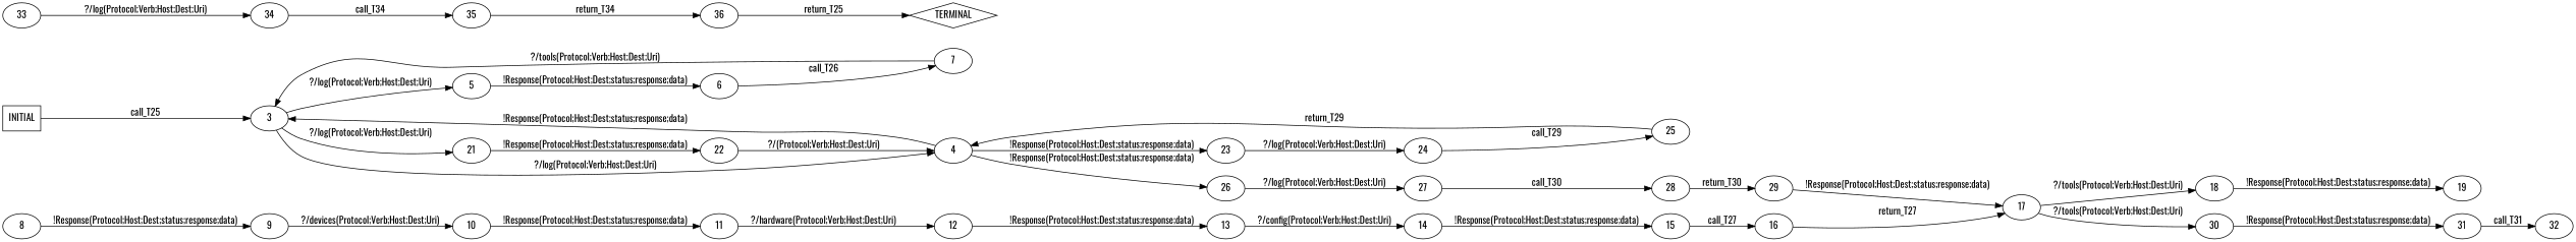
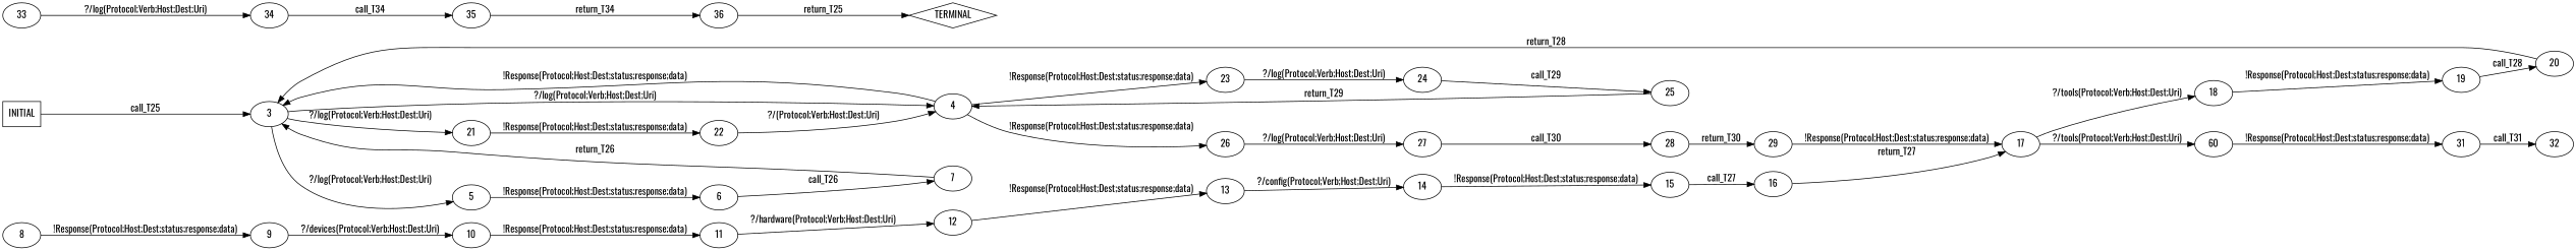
  digraph {
    fontname=Oswald
    rankdir=LR
    node [fontname=Oswald]
    edge [fontname=Oswald]
    n1 [label=INITIAL shape=box]
    n2 [label=3]
    n3 [label=4]
    n4 [label=5]
    n5 [label=21]
    n6 [label=TERMINAL shape=diamond]
    n7 [label=23]
    n8 [label=26]
    n9 [label=6]
    n10 [label=8]
    n11 [label=9]
    n12 [label=22]
    n13 [label=24]
    n14 [label=27]
    n15 [label=7]
    n16 [label=10]
    n17 [label=11]
    n18 [label=12]
    n19 [label=13]
    n20 [label=14]
    n21 [label=15]
    n22 [label=16]
    n23 [label=17]
    n24 [label=18]
-   n25 [label=30]
+   n25 [label=60]
    n26 [label=19]
    n27 [label=31]
+   n28 [label=20]
    n29 [label=25]
    n30 [label=28]
    n31 [label=29]
    n32 [label=32]
    n33 [label=33]
    n34 [label=34]
    n35 [label=35]
    n36 [label=36]
    n1 -> n2 [label=call_T25]
    n2 -> n3 [label="?/log(Protocol;Verb;Host;Dest;Uri)"]
    n2 -> n4 [label="?/log(Protocol;Verb;Host;Dest;Uri)"]
    n2 -> n5 [label="?/log(Protocol;Verb;Host;Dest;Uri)"]
    n3 -> n2 [label="!Response(Protocol;Host;Dest;status;response;data)"]
    n3 -> n7 [label="!Response(Protocol;Host;Dest;status;response;data)"]
    n3 -> n8 [label="!Response(Protocol;Host;Dest;status;response;data)"]
    n4 -> n9 [label="!Response(Protocol;Host;Dest;status;response;data)"]
    n5 -> n12 [label="!Response(Protocol;Host;Dest;status;response;data)"]
    n7 -> n13 [label="?/log(Protocol;Verb;Host;Dest;Uri)"]
    n8 -> n14 [label="?/log(Protocol;Verb;Host;Dest;Uri)"]
    n9 -> n15 [label=call_T26]
    n10 -> n11 [label="!Response(Protocol;Host;Dest;status;response;data)"]
    n11 -> n16 [label="?/devices(Protocol;Verb;Host;Dest;Uri)"]
    n12 -> n3 [label="?/(Protocol;Verb;Host;Dest;Uri)"]
    n13 -> n29 [label=call_T29]
    n14 -> n30 [label=call_T30]
-   n15 -> n2 [label="?/tools(Protocol;Verb;Host;Dest;Uri)"]
+   n15 -> n2 [label=return_T26]
    n16 -> n17 [label="!Response(Protocol;Host;Dest;status;response;data)"]
    n17 -> n18 [label="?/hardware(Protocol;Verb;Host;Dest;Uri)"]
    n18 -> n19 [label="!Response(Protocol;Host;Dest;status;response;data)"]
    n19 -> n20 [label="?/config(Protocol;Verb;Host;Dest;Uri)"]
    n20 -> n21 [label="!Response(Protocol;Host;Dest;status;response;data)"]
    n21 -> n22 [label=call_T27]
    n22 -> n23 [label=return_T27]
    n23 -> n24 [label="?/tools(Protocol;Verb;Host;Dest;Uri)"]
    n23 -> n25 [label="?/tools(Protocol;Verb;Host;Dest;Uri)"]
    n24 -> n26 [label="!Response(Protocol;Host;Dest;status;response;data)"]
    n25 -> n27 [label="!Response(Protocol;Host;Dest;status;response;data)"]
+   n26 -> n28 [label=call_T28]
    n27 -> n32 [label=call_T31]
+   n28 -> n2 [label=return_T28]
    n29 -> n3 [label=return_T29]
    n30 -> n31 [label=return_T30]
    n31 -> n23 [label="!Response(Protocol;Host;Dest;status;response;data)"]
    n33 -> n34 [label="?/log(Protocol;Verb;Host;Dest;Uri)"]
    n34 -> n35 [label=call_T34]
    n35 -> n36 [label=return_T34]
    n36 -> n6 [label=return_T25]
  }
